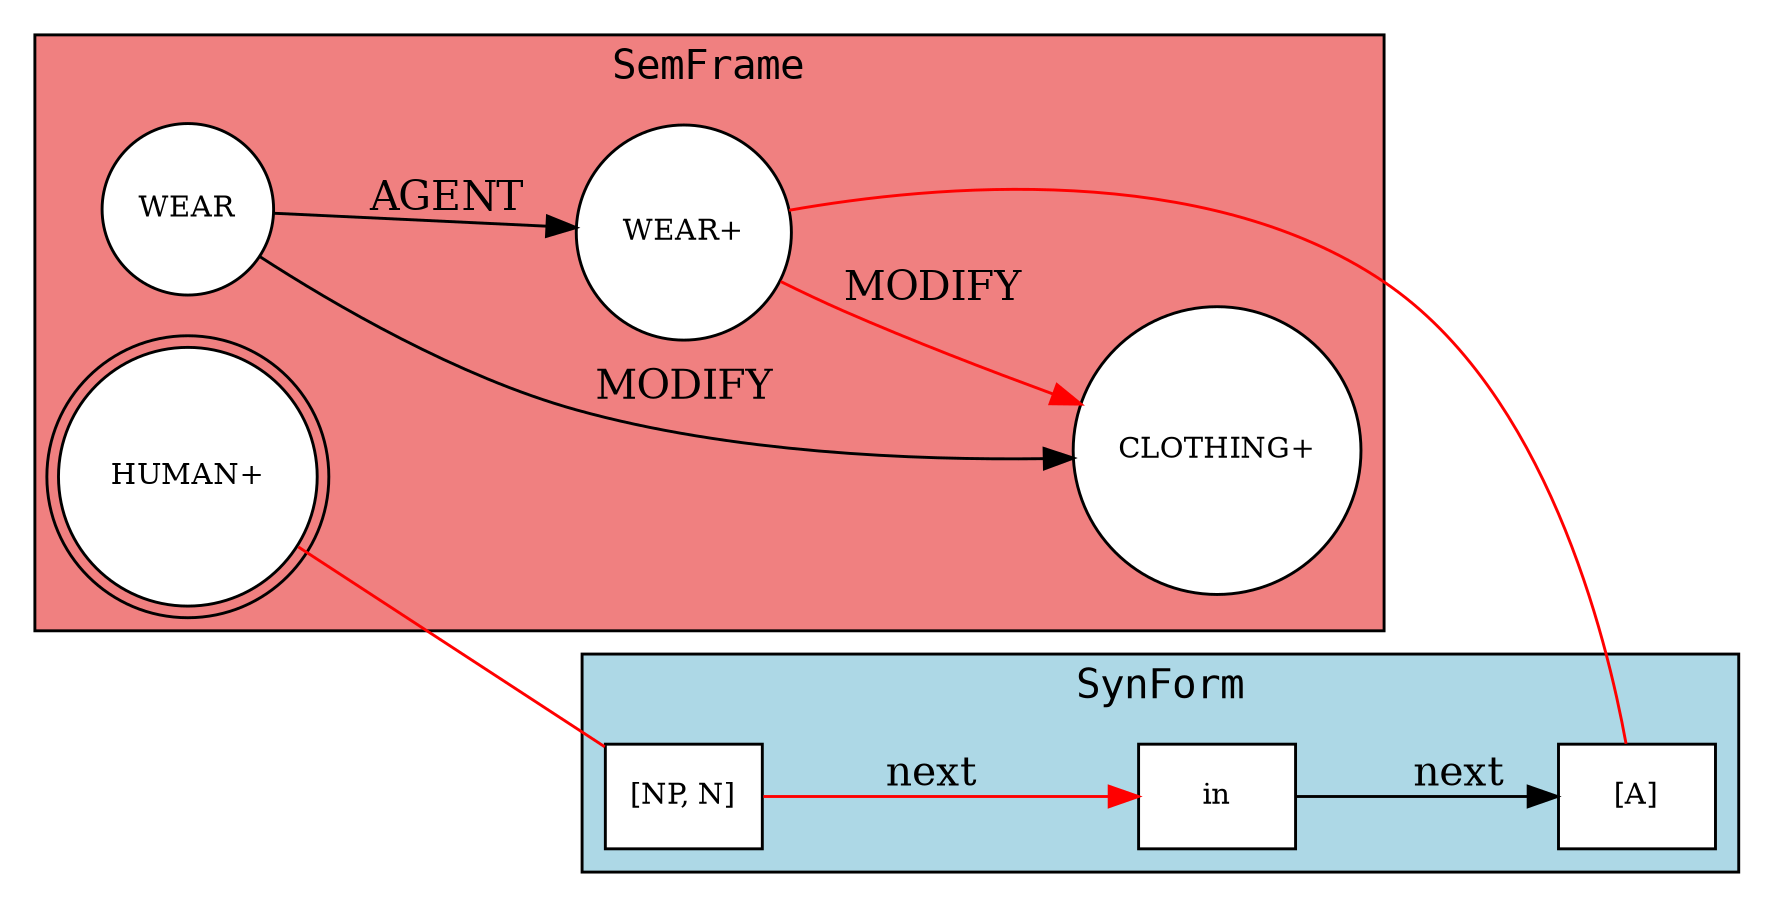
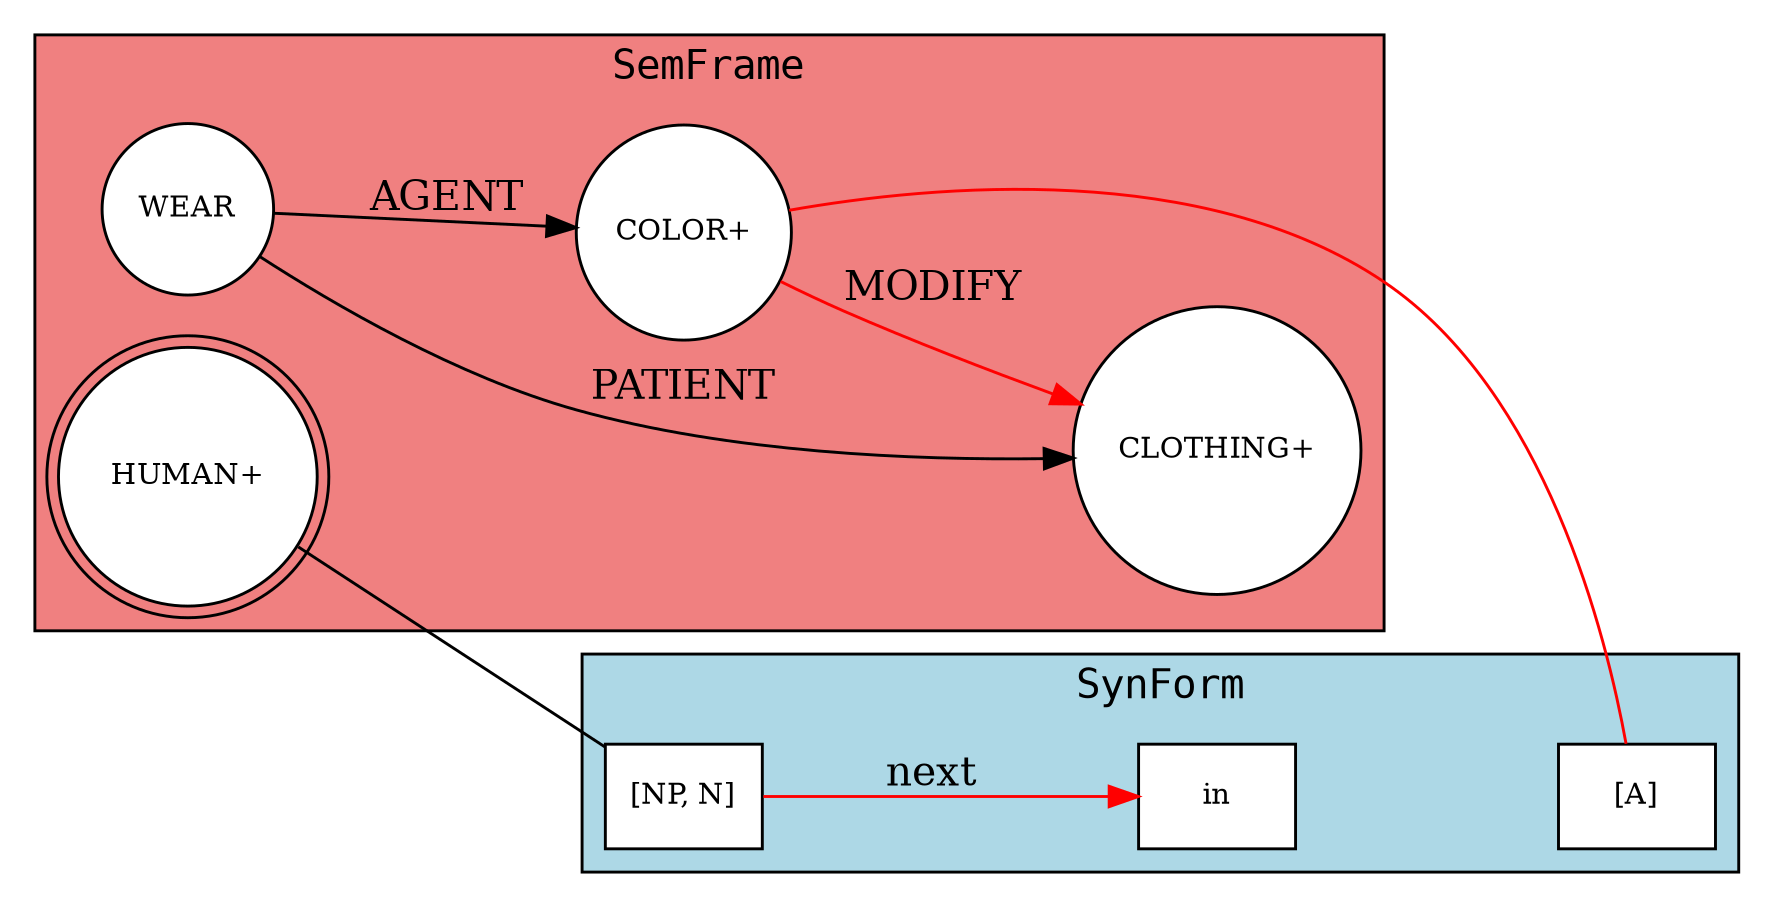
  digraph {
    fontname=consolas
    rankdir=LR
    node [color=black fillcolor=white fontsize=10 shape=circle style=filled]
    edge [color=red]
    n1 [label="HUMAN+" shape=doublecircle]
    n2 [label=WEAR]
    n3 [label="CLOTHING+"]
-   n4 [label="WEAR+"]
+   n4 [label="COLOR+"]
    n5 [label="[NP, N]" shape=box color=""]
    n6 [label=in shape=box color=""]
    n7 [label="[A]" shape=box color=""]
    subgraph cluster_1 {
      bgcolor=lightcoral
      label=SemFrame
      n1
      n2
      n3
      n4
    }
    subgraph cluster_2 {
      bgcolor=lightblue
      label=SynForm
      n5
      n6
      n7
    }
-   n1 -> n5 [dir=none penwidth=1]
-   n2 -> n3 [label=MODIFY color=""]
+   n1 -> n5 [color=black dir=none penwidth=1]
+   n2 -> n3 [label=PATIENT color=""]
    n2 -> n4 [label=AGENT color=""]
    n4 -> n3 [label=MODIFY]
    n4 -> n7 [dir=none penwidth=1]
    n5 -> n6 [label=next]
-   n6 -> n7 [label=next color=""]
  }
